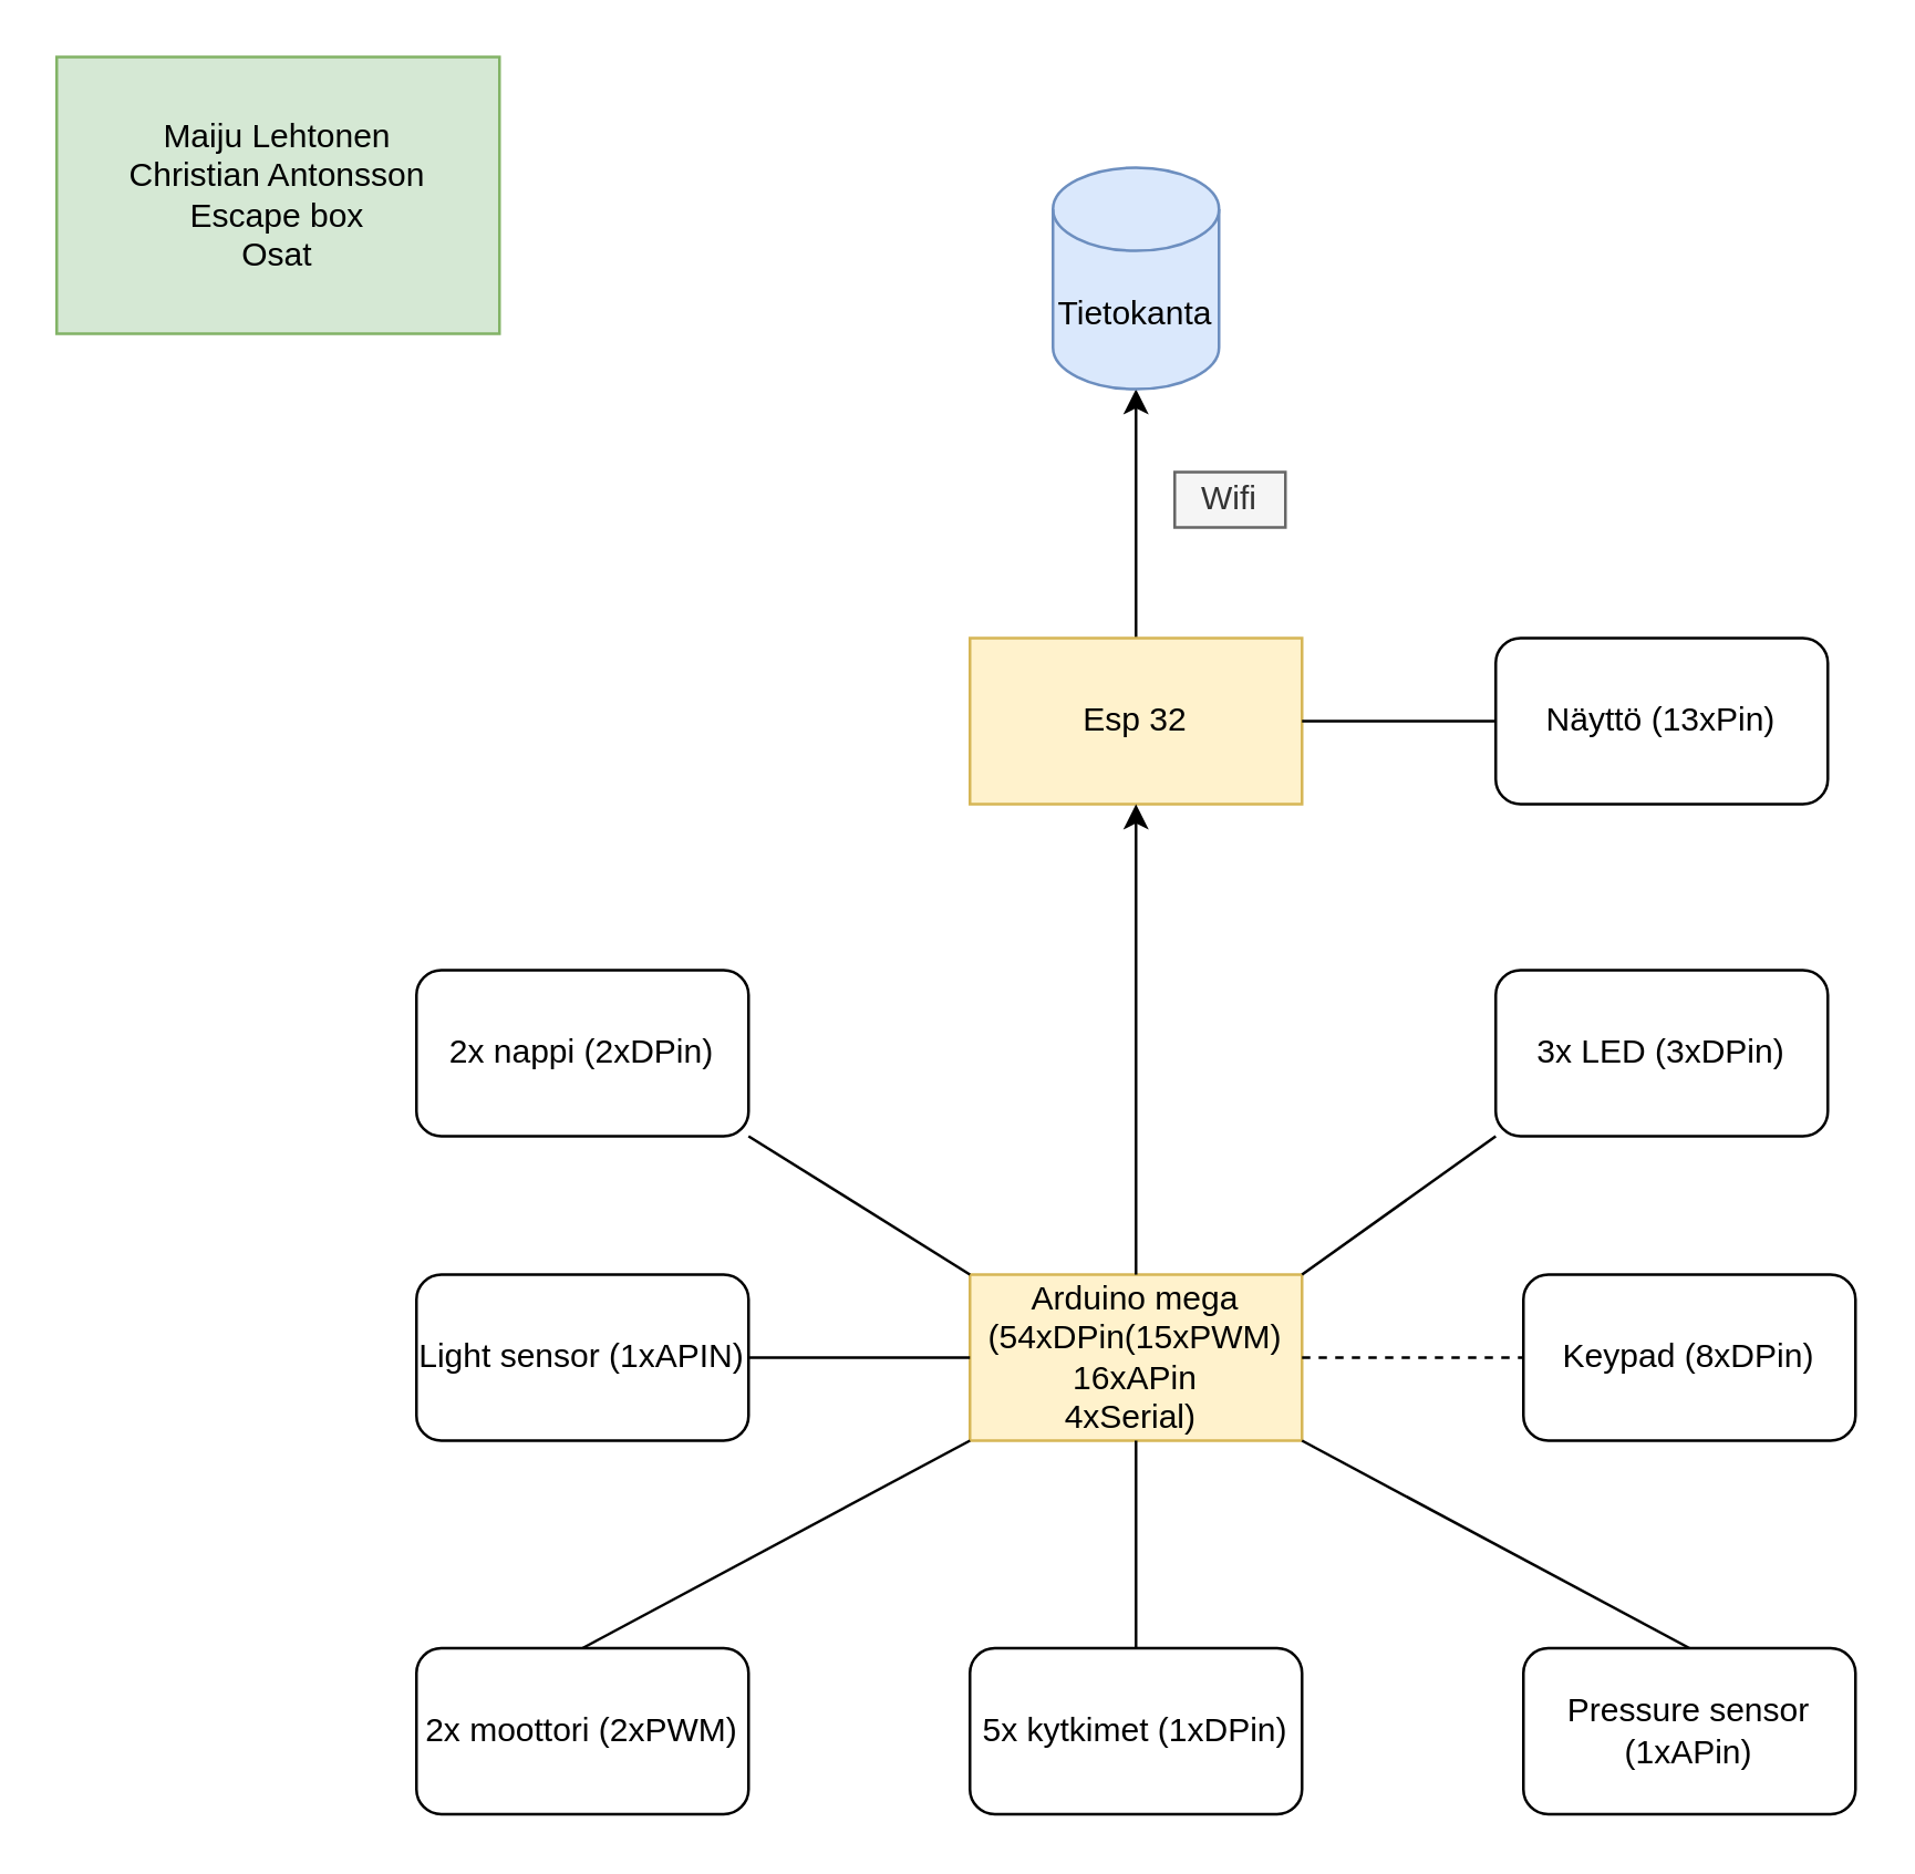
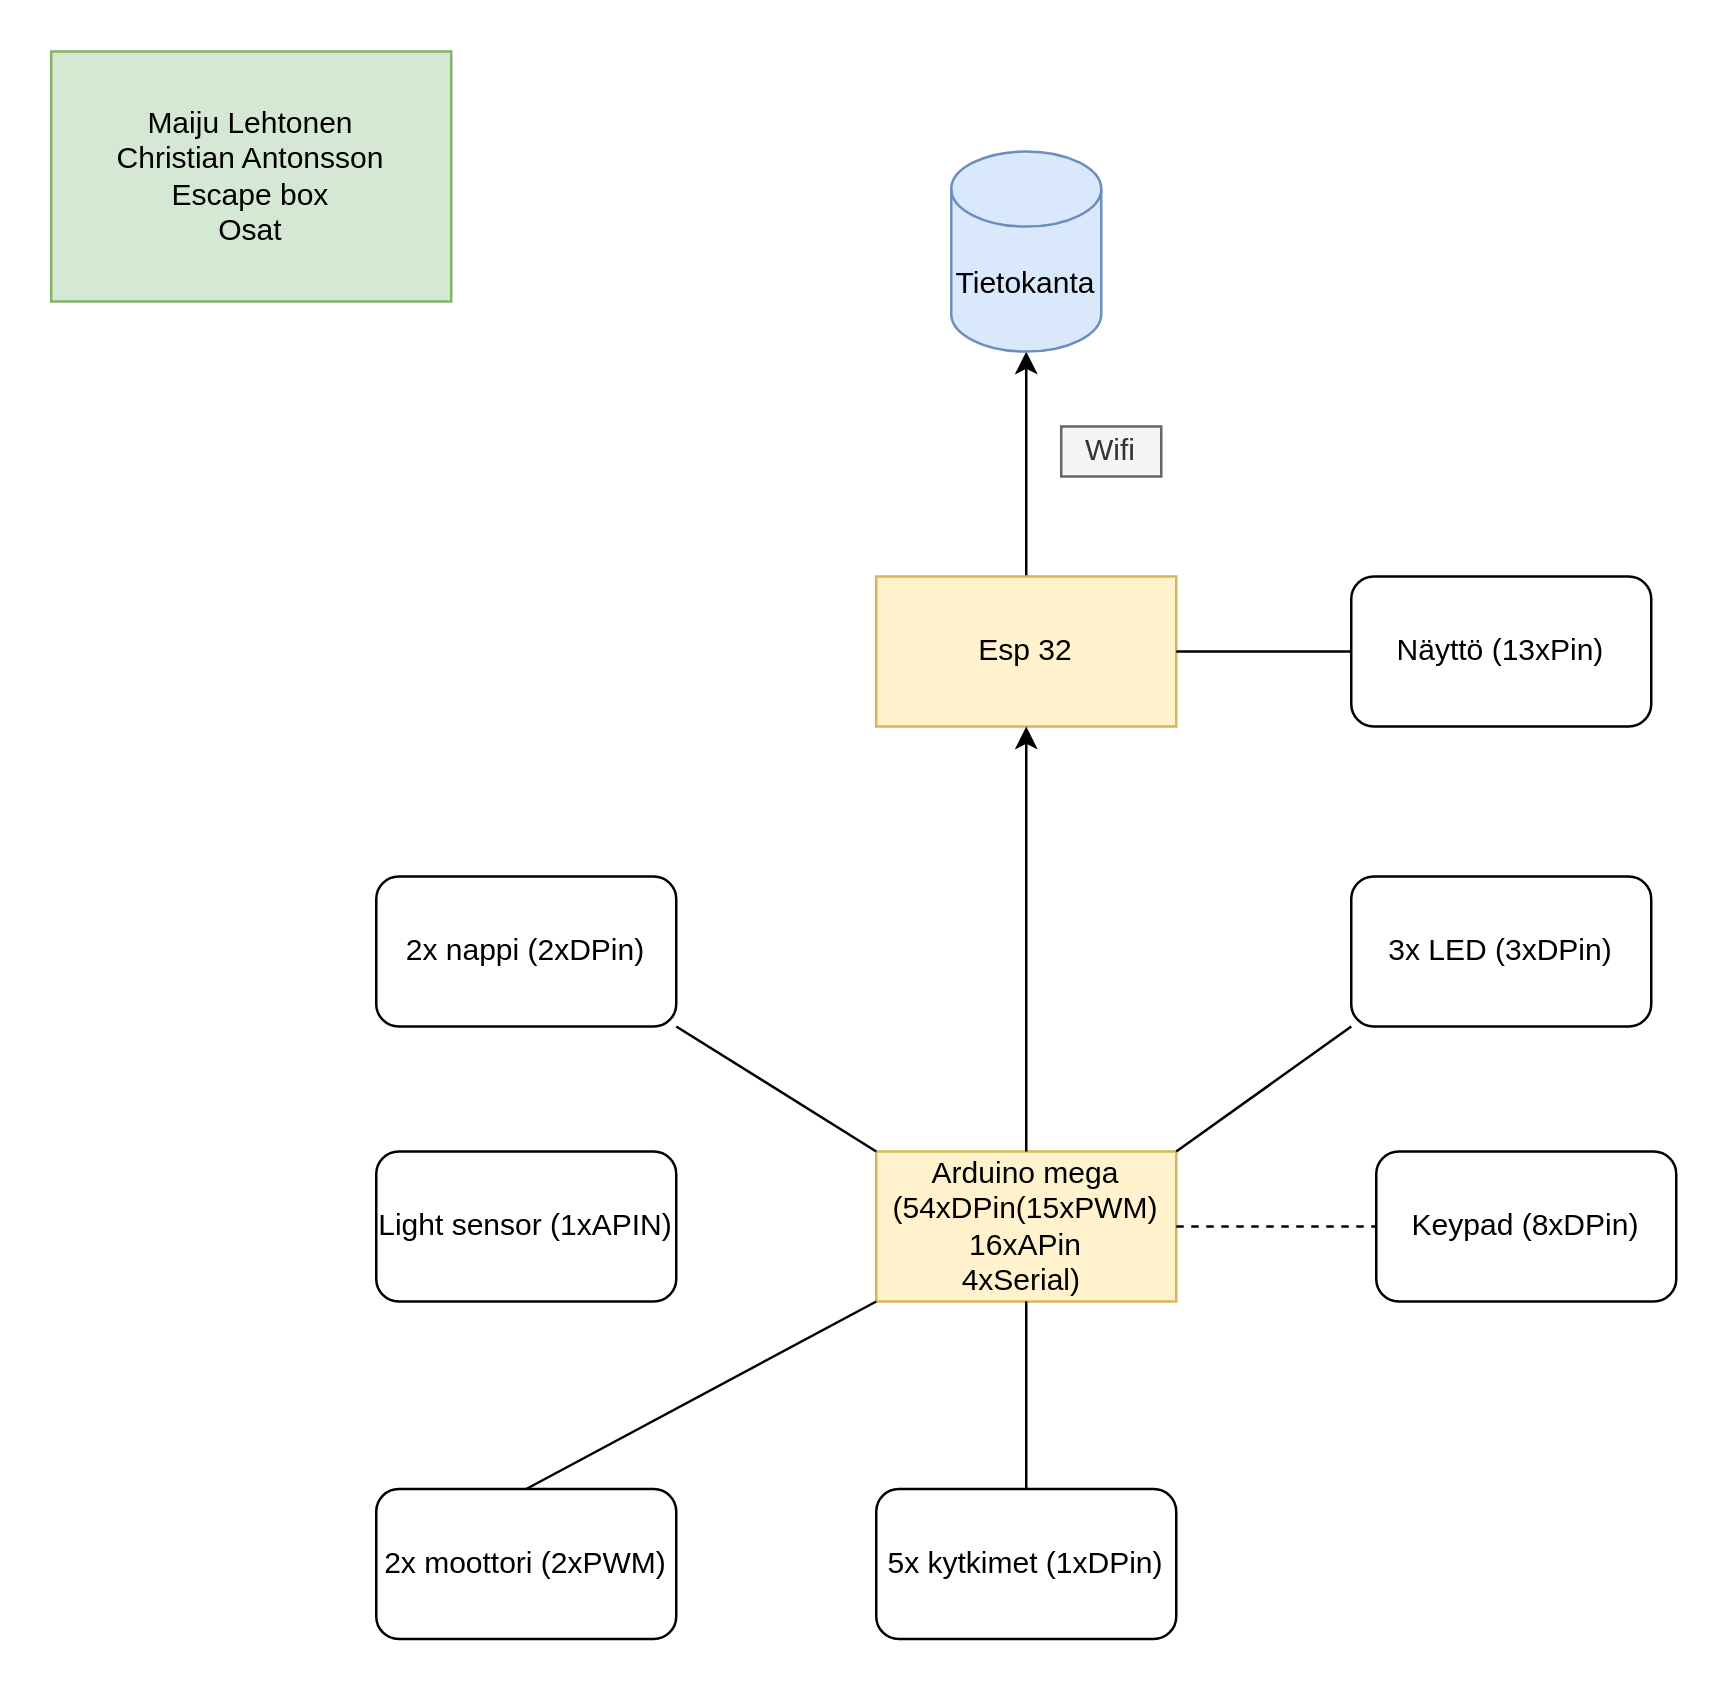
  <mxCell id="0" />
  <mxCell id="1" parent="0" />
  <mxCell id="2" style="edgeStyle=orthogonalEdgeStyle;rounded=0;orthogonalLoop=1;jettySize=auto;html=1;exitX=0.5;exitY=0;exitDx=0;exitDy=0;entryX=0.5;entryY=1;entryDx=0;entryDy=0;entryPerimeter=0;" edge="1" parent="1" source="3" target="8"><mxGeometry relative="1" as="geometry" /></mxCell>
  <mxCell id="3" value="Esp 32" style="rounded=0;whiteSpace=wrap;html=1;fillColor=#fff2cc;strokeColor=#d6b656;" vertex="1" parent="1"><mxGeometry x="350" y="230" width="120" height="60" as="geometry" /></mxCell>
  <mxCell id="4" value="Arduino mega&lt;br&gt;(54xDPin(15xPWM)&lt;br&gt;16xAPin&lt;br&gt;4xSerial)&amp;nbsp;" style="rounded=0;whiteSpace=wrap;html=1;fillColor=#fff2cc;strokeColor=#d6b656;" vertex="1" parent="1"><mxGeometry x="350" y="460" width="120" height="60" as="geometry" /></mxCell>
  <mxCell id="5" value="" style="endArrow=classic;html=1;entryX=0.5;entryY=1;entryDx=0;entryDy=0;exitX=0.5;exitY=0;exitDx=0;exitDy=0;" edge="1" parent="1" source="4" target="3"><mxGeometry width="50" height="50" relative="1" as="geometry"><mxPoint x="400" y="430" as="sourcePoint" /><mxPoint x="450" y="380" as="targetPoint" /><Array as="points" /></mxGeometry></mxCell>
  <mxCell id="6" value="Näyttö (13xPin)" style="rounded=1;whiteSpace=wrap;html=1;" vertex="1" parent="1"><mxGeometry x="540" y="230" width="120" height="60" as="geometry" /></mxCell>
  <mxCell id="7" value="" style="endArrow=none;html=1;entryX=0;entryY=0.5;entryDx=0;entryDy=0;" edge="1" parent="1" source="3" target="6"><mxGeometry width="50" height="50" relative="1" as="geometry"><mxPoint x="470" y="240" as="sourcePoint" /><mxPoint x="540.711" y="190" as="targetPoint" /></mxGeometry></mxCell>
  <mxCell id="8" value="Tietokanta" style="shape=cylinder3;whiteSpace=wrap;html=1;boundedLbl=1;backgroundOutline=1;size=15;fillColor=#dae8fc;strokeColor=#6c8ebf;" vertex="1" parent="1"><mxGeometry x="380" y="60" width="60" height="80" as="geometry" /></mxCell>
  <mxCell id="9" value="Keypad (8xDPin)" style="rounded=1;whiteSpace=wrap;html=1;" vertex="1" parent="1"><mxGeometry x="550" y="460" width="120" height="60" as="geometry" /></mxCell>
- <mxCell id="10" value="Pressure sensor (1xAPin)" style="rounded=1;whiteSpace=wrap;html=1;" vertex="1" parent="1"><mxGeometry x="550" y="595" width="120" height="60" as="geometry" /></mxCell>
  <mxCell id="11" value="2x moottori (2xPWM)" style="rounded=1;whiteSpace=wrap;html=1;" vertex="1" parent="1"><mxGeometry x="150" y="595" width="120" height="60" as="geometry" /></mxCell>
  <mxCell id="12" value="Light sensor (1xAPIN)" style="rounded=1;whiteSpace=wrap;html=1;" vertex="1" parent="1"><mxGeometry x="150" y="460" width="120" height="60" as="geometry" /></mxCell>
  <mxCell id="13" value="5x kytkimet (1xDPin)" style="rounded=1;whiteSpace=wrap;html=1;" vertex="1" parent="1"><mxGeometry x="350" y="595" width="120" height="60" as="geometry" /></mxCell>
  <mxCell id="14" value="" style="endArrow=none;html=1;exitX=0.5;exitY=0;exitDx=0;exitDy=0;entryX=0.5;entryY=1;entryDx=0;entryDy=0;" edge="1" parent="1" source="13" target="4"><mxGeometry width="50" height="50" relative="1" as="geometry"><mxPoint x="380" y="510" as="sourcePoint" /><mxPoint x="430" y="460" as="targetPoint" /></mxGeometry></mxCell>
- <mxCell id="15" value="" style="endArrow=none;html=1;exitX=0.5;exitY=0;exitDx=0;exitDy=0;entryX=1;entryY=1;entryDx=0;entryDy=0;" edge="1" parent="1" source="10" target="4"><mxGeometry width="50" height="50" relative="1" as="geometry"><mxPoint x="610" y="510" as="sourcePoint" /><mxPoint x="660" y="460" as="targetPoint" /></mxGeometry></mxCell>
  <mxCell id="16" value="" style="endArrow=none;html=1;exitX=0.5;exitY=0;exitDx=0;exitDy=0;entryX=0;entryY=1;entryDx=0;entryDy=0;" edge="1" parent="1" source="11" target="4"><mxGeometry width="50" height="50" relative="1" as="geometry"><mxPoint x="180" y="510" as="sourcePoint" /><mxPoint x="230" y="460" as="targetPoint" /></mxGeometry></mxCell>
- <mxCell id="17" value="" style="endArrow=none;html=1;exitX=1;exitY=0.5;exitDx=0;exitDy=0;entryX=0;entryY=0.5;entryDx=0;entryDy=0;" edge="1" parent="1" source="12" target="4"><mxGeometry width="50" height="50" relative="1" as="geometry"><mxPoint x="290" y="440" as="sourcePoint" /><mxPoint x="340" y="390" as="targetPoint" /></mxGeometry></mxCell>
  <mxCell id="18" value="" style="endArrow=none;html=1;exitX=1;exitY=0.5;exitDx=0;exitDy=0;entryX=0;entryY=0.5;entryDx=0;entryDy=0;dashed=1;" edge="1" parent="1" source="4" target="9"><mxGeometry width="50" height="50" relative="1" as="geometry"><mxPoint x="500" y="440" as="sourcePoint" /><mxPoint x="550" y="390" as="targetPoint" /></mxGeometry></mxCell>
  <mxCell id="19" value="Wifi" style="text;html=1;strokeColor=#666666;fillColor=#f5f5f5;align=center;verticalAlign=middle;whiteSpace=wrap;rounded=0;fontColor=#333333;" vertex="1" parent="1"><mxGeometry x="424" y="170" width="40" height="20" as="geometry" /></mxCell>
  <mxCell id="20" value="2x nappi (2xDPin)" style="rounded=1;whiteSpace=wrap;html=1;" vertex="1" parent="1"><mxGeometry x="150" y="350" width="120" height="60" as="geometry" /></mxCell>
  <mxCell id="21" value="" style="endArrow=none;html=1;exitX=1;exitY=1;exitDx=0;exitDy=0;entryX=0;entryY=0;entryDx=0;entryDy=0;" edge="1" parent="1" source="20" target="4"><mxGeometry width="50" height="50" relative="1" as="geometry"><mxPoint x="280" y="390" as="sourcePoint" /><mxPoint x="330" y="340" as="targetPoint" /></mxGeometry></mxCell>
  <mxCell id="22" value="Maiju Lehtonen&lt;br&gt;Christian Antonsson&lt;br&gt;Escape box&lt;br&gt;Osat" style="rounded=0;whiteSpace=wrap;html=1;fillColor=#d5e8d4;strokeColor=#82b366;" vertex="1" parent="1"><mxGeometry x="20" y="20" width="160" height="100" as="geometry" /></mxCell>
  <mxCell id="23" value="3x LED (3xDPin)" style="rounded=1;whiteSpace=wrap;html=1;" vertex="1" parent="1"><mxGeometry x="540" y="350" width="120" height="60" as="geometry" /></mxCell>
  <mxCell id="24" value="" style="endArrow=none;html=1;entryX=0;entryY=1;entryDx=0;entryDy=0;exitX=1;exitY=0;exitDx=0;exitDy=0;" edge="1" parent="1" source="4" target="23"><mxGeometry width="50" height="50" relative="1" as="geometry"><mxPoint x="490" y="450" as="sourcePoint" /><mxPoint x="540" y="400" as="targetPoint" /></mxGeometry></mxCell>
